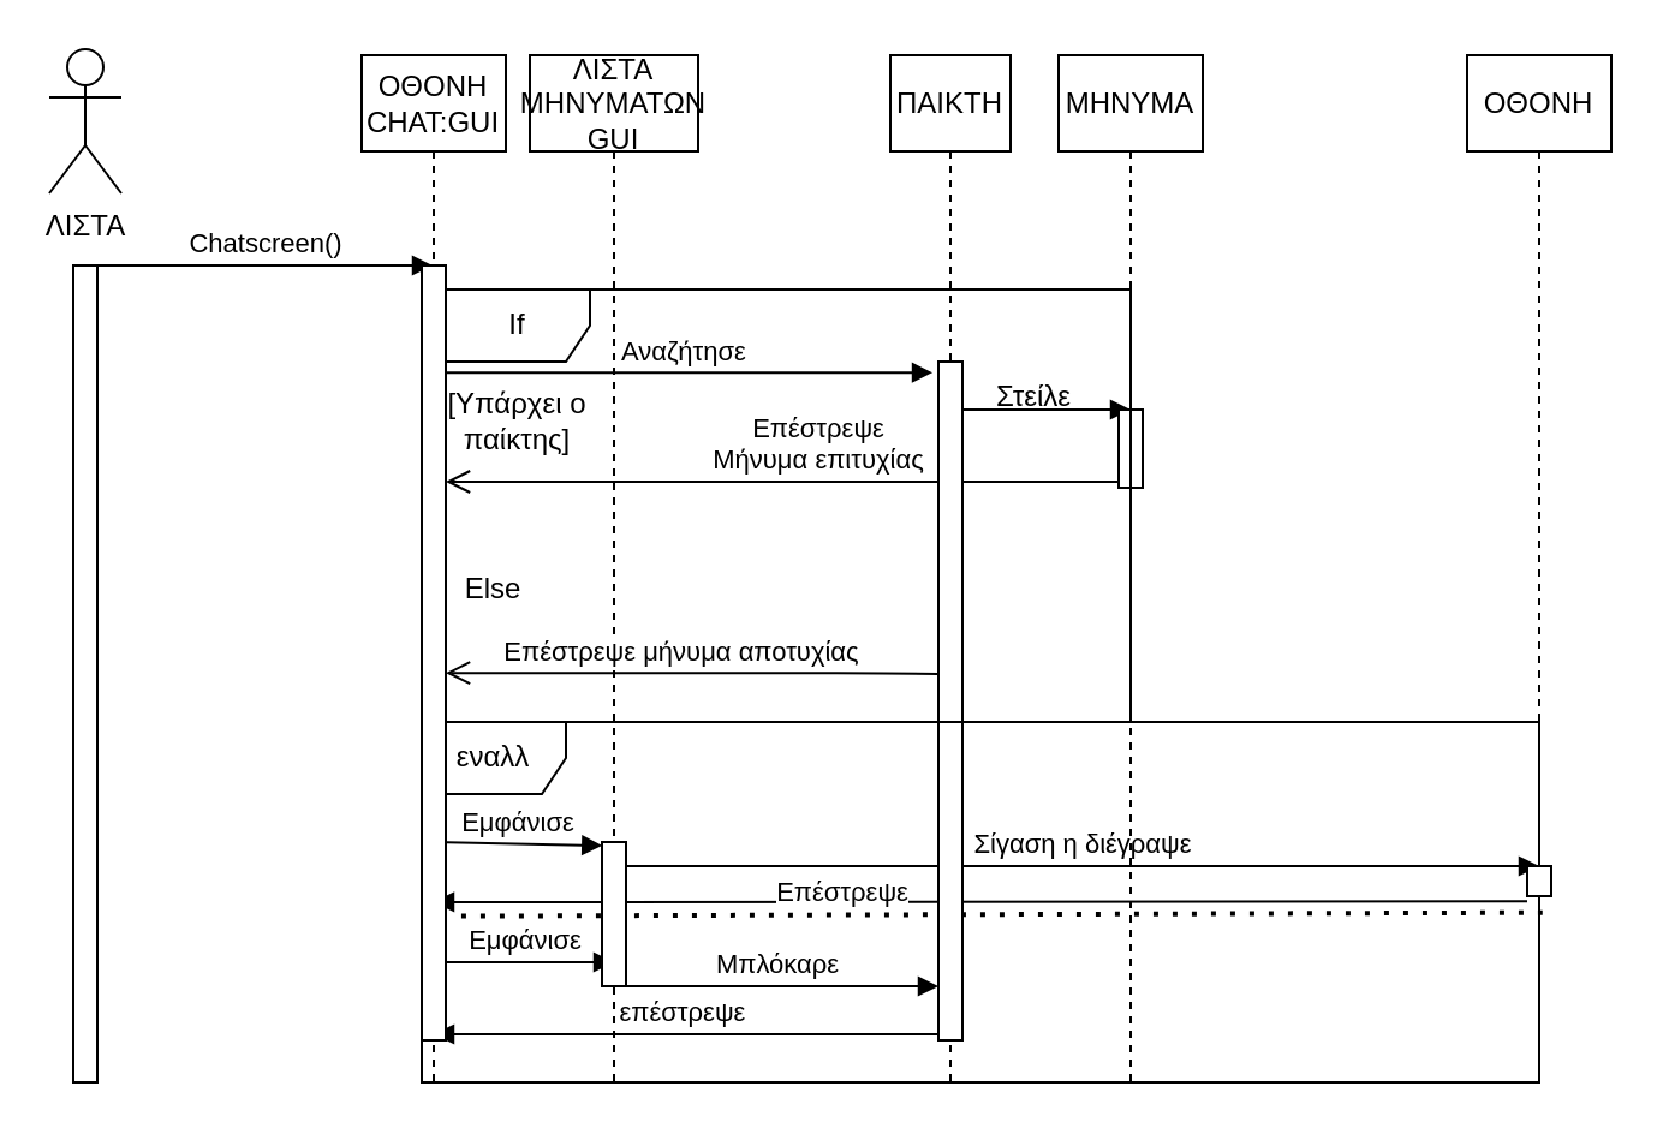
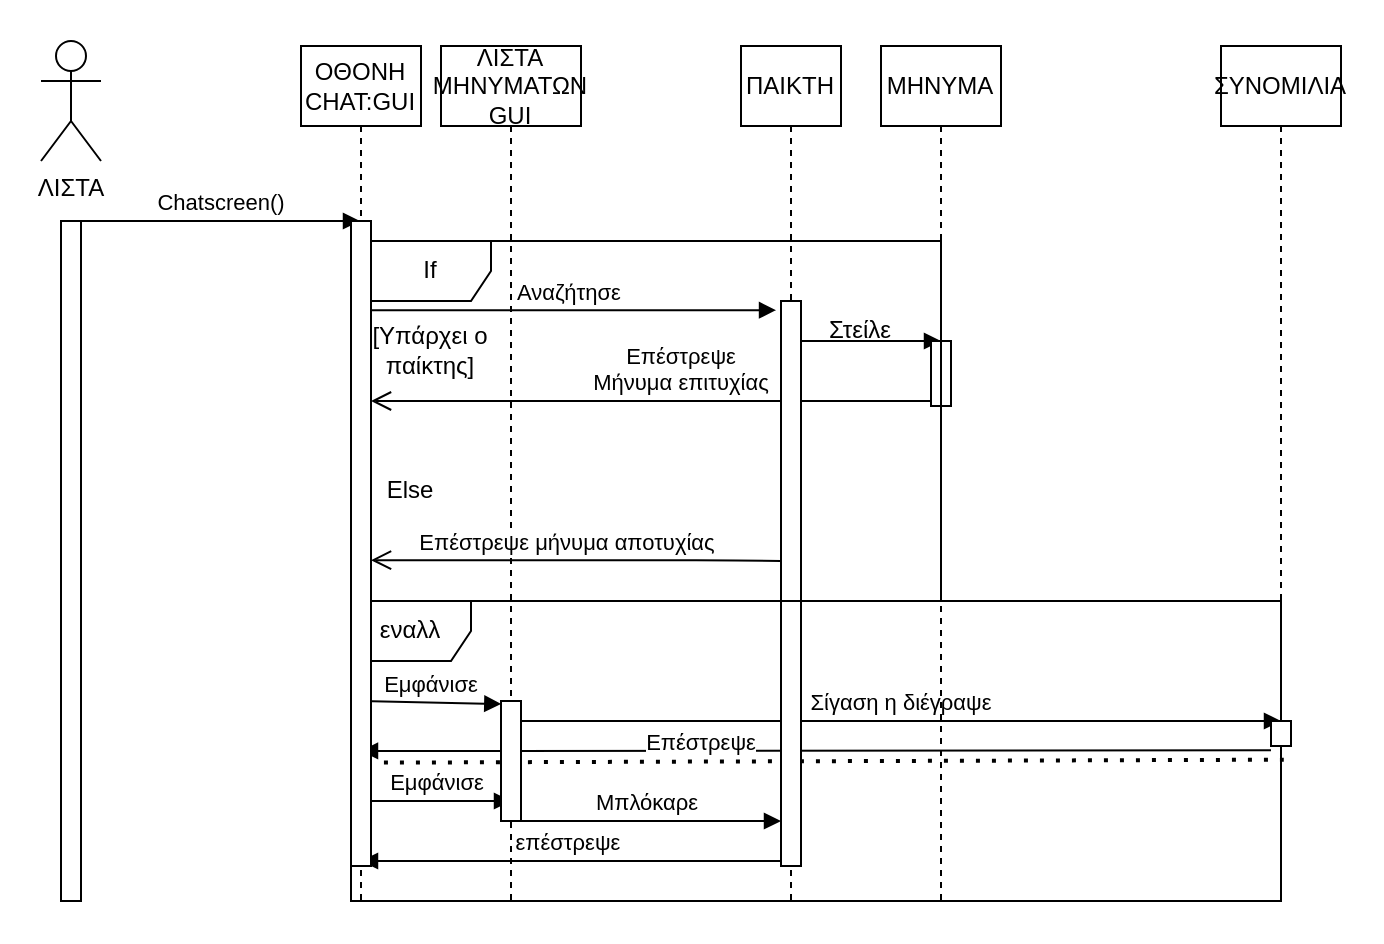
  <mxCell id="0" />
  <mxCell id="1" parent="0" />
  <mxCell id="2" value="εναλλ" style="shape=umlFrame;whiteSpace=wrap;html=1;" parent="1" vertex="1"><mxGeometry x="175" y="300" width="465" height="150" as="geometry" /></mxCell>
  <mxCell id="3" value="Αναζήτησε" style="html=1;verticalAlign=bottom;endArrow=block;entryX=0.438;entryY=0.313;entryDx=0;entryDy=0;entryPerimeter=0;" parent="1" edge="1"><mxGeometry width="80" relative="1" as="geometry"><mxPoint x="179.667" y="154.59" as="sourcePoint" /><mxPoint x="387.52" y="154.59" as="targetPoint" /></mxGeometry></mxCell>
  <mxCell id="4" value="ΛΙΣΤΑ" style="shape=umlActor;verticalLabelPosition=bottom;verticalAlign=top;html=1;" parent="1" vertex="1"><mxGeometry x="20" y="20" width="30" height="60" as="geometry" /></mxCell>
  <mxCell id="5" value="" style="html=1;points=[];perimeter=orthogonalPerimeter;" parent="1" vertex="1"><mxGeometry x="30" y="110" width="10" height="340" as="geometry" /></mxCell>
  <mxCell id="6" value="Chatscreen()" style="html=1;verticalAlign=bottom;endArrow=block;" parent="1" edge="1"><mxGeometry width="80" relative="1" as="geometry"><mxPoint x="40" y="110" as="sourcePoint" /><mxPoint x="179.5" y="110" as="targetPoint" /></mxGeometry></mxCell>
  <mxCell id="7" value="[Υπάρχει ο παίκτης]" style="text;html=1;strokeColor=none;fillColor=none;align=center;verticalAlign=middle;whiteSpace=wrap;" parent="1" vertex="1"><mxGeometry x="185" y="160" width="60" height="30" as="geometry" /></mxCell>
  <mxCell id="8" value="Else" style="text;html=1;strokeColor=none;fillColor=none;align=center;verticalAlign=middle;whiteSpace=wrap;" parent="1" vertex="1"><mxGeometry x="175" y="230" width="60" height="30" as="geometry" /></mxCell>
  <mxCell id="9" value="Στείλε" style="text;html=1;strokeColor=none;fillColor=none;align=center;verticalAlign=middle;whiteSpace=wrap;" parent="1" vertex="1"><mxGeometry x="400" y="150" width="60" height="30" as="geometry" /></mxCell>
  <mxCell id="10" value="Επέστρεψε &lt;br&gt;Μήνυμα επιτυχίας" style="html=1;verticalAlign=bottom;endArrow=open;endSize=8;" parent="1" edge="1"><mxGeometry x="-0.088" relative="1" as="geometry"><mxPoint x="470" y="200" as="sourcePoint" /><mxPoint x="185" y="200" as="targetPoint" /><Array as="points"><mxPoint x="435" y="200" /></Array><mxPoint as="offset" /></mxGeometry></mxCell>
  <mxCell id="11" value="" style="endArrow=none;dashed=1;html=1;dashPattern=1 3;strokeWidth=2;exitX=0.001;exitY=0.539;exitDx=0;exitDy=0;exitPerimeter=0;entryX=1.003;entryY=0.529;entryDx=0;entryDy=0;entryPerimeter=0;" parent="1" source="2" target="2" edge="1"><mxGeometry width="50" height="50" relative="1" as="geometry"><mxPoint x="40" y="380" as="sourcePoint" /><mxPoint x="630" y="370" as="targetPoint" /></mxGeometry></mxCell>
  <mxCell id="12" value="Εμφάνισε" style="html=1;verticalAlign=bottom;endArrow=block;entryX=0.015;entryY=0.025;entryDx=0;entryDy=0;entryPerimeter=0;" parent="1" target="22" edge="1"><mxGeometry width="80" relative="1" as="geometry"><mxPoint x="180" y="350" as="sourcePoint" /><mxPoint x="259.5" y="350" as="targetPoint" /><mxPoint as="offset" /></mxGeometry></mxCell>
  <mxCell id="13" value="Σίγαση η διέγραψε" style="html=1;verticalAlign=bottom;endArrow=block;" parent="1" edge="1"><mxGeometry width="80" relative="1" as="geometry"><mxPoint x="259.667" y="360" as="sourcePoint" /><mxPoint x="640" y="360" as="targetPoint" /><mxPoint as="offset" /></mxGeometry></mxCell>
  <mxCell id="14" value="Επέστρεψε" style="html=1;verticalAlign=bottom;endArrow=block;" parent="1" edge="1"><mxGeometry x="0.253" y="5" width="80" relative="1" as="geometry"><mxPoint x="635" y="374.66" as="sourcePoint" /><mxPoint x="180" y="375" as="targetPoint" /><mxPoint as="offset" /></mxGeometry></mxCell>
  <mxCell id="15" value="Εμφάνισε" style="html=1;verticalAlign=bottom;endArrow=block;" parent="1" edge="1"><mxGeometry width="80" relative="1" as="geometry"><mxPoint x="180" y="400" as="sourcePoint" /><mxPoint x="255" y="400" as="targetPoint" /><mxPoint as="offset" /></mxGeometry></mxCell>
  <mxCell id="16" value="επέστρεψε&amp;nbsp;" style="html=1;verticalAlign=bottom;endArrow=block;" parent="1" edge="1"><mxGeometry width="80" relative="1" as="geometry"><mxPoint x="390" y="430" as="sourcePoint" /><mxPoint x="180" y="430" as="targetPoint" /><mxPoint as="offset" /></mxGeometry></mxCell>
  <mxCell id="17" value="" style="html=1;verticalAlign=bottom;endArrow=block;" parent="1" edge="1"><mxGeometry width="80" relative="1" as="geometry"><mxPoint x="390.5" y="170" as="sourcePoint" /><mxPoint x="470" y="170" as="targetPoint" /></mxGeometry></mxCell>
  <mxCell id="18" value="Μπλόκαρε" style="html=1;verticalAlign=bottom;endArrow=block;" parent="1" edge="1"><mxGeometry width="80" relative="1" as="geometry"><mxPoint x="254.81" y="410" as="sourcePoint" /><mxPoint x="390" y="410" as="targetPoint" /><mxPoint as="offset" /></mxGeometry></mxCell>
  <mxCell id="19" value="OΘΟΝΗ CHAT:GUI" style="shape=umlLifeline;perimeter=lifelinePerimeter;whiteSpace=wrap;html=1;container=1;collapsible=0;recursiveResize=0;outlineConnect=0;" parent="1" vertex="1"><mxGeometry x="150" y="22.5" width="60" height="427.5" as="geometry" /></mxCell>
  <mxCell id="20" value="" style="html=1;points=[];perimeter=orthogonalPerimeter;" parent="19" vertex="1"><mxGeometry x="25" y="87.5" width="10" height="322.5" as="geometry" /></mxCell>
  <mxCell id="21" value="ΛΙΣΤΑ ΜΗΝΥΜΑΤΩΝ GUI" style="shape=umlLifeline;perimeter=lifelinePerimeter;whiteSpace=wrap;html=1;container=1;collapsible=0;recursiveResize=0;outlineConnect=0;" parent="1" vertex="1"><mxGeometry x="220" y="22.5" width="70" height="427.5" as="geometry" /></mxCell>
  <mxCell id="22" value="" style="html=1;points=[];perimeter=orthogonalPerimeter;" parent="1" vertex="1"><mxGeometry x="250" y="350" width="10" height="60" as="geometry" /></mxCell>
  <mxCell id="23" value="ΠΑΙΚΤΗ" style="shape=umlLifeline;perimeter=lifelinePerimeter;whiteSpace=wrap;html=1;container=1;collapsible=0;recursiveResize=0;outlineConnect=0;" parent="1" vertex="1"><mxGeometry x="370" y="22.5" width="50" height="427.5" as="geometry" /></mxCell>
  <mxCell id="24" value="" style="html=1;points=[];perimeter=orthogonalPerimeter;" parent="23" vertex="1"><mxGeometry x="20" y="127.5" width="10" height="282.5" as="geometry" /></mxCell>
  <mxCell id="25" value="ΜΗΝΥΜΑ" style="shape=umlLifeline;perimeter=lifelinePerimeter;whiteSpace=wrap;html=1;container=1;collapsible=0;recursiveResize=0;outlineConnect=0;" parent="1" vertex="1"><mxGeometry x="440" y="22.5" width="60" height="427.5" as="geometry" /></mxCell>
  <mxCell id="26" value="" style="html=1;points=[];perimeter=orthogonalPerimeter;" parent="25" vertex="1"><mxGeometry x="25" y="147.5" width="10" height="32.5" as="geometry" /></mxCell>
  <mxCell id="27" value="" style="html=1;points=[];perimeter=orthogonalPerimeter;" vertex="1" parent="25"><mxGeometry x="25" y="147.5" width="10" height="32.5" as="geometry" /></mxCell>
  <mxCell id="28" value="Επέστρεψε μήνυμα αποτυχίας" style="html=1;verticalAlign=bottom;endArrow=open;endSize=8;" parent="1" edge="1"><mxGeometry x="0.048" relative="1" as="geometry"><mxPoint x="390" y="280" as="sourcePoint" /><mxPoint x="185" y="279.58" as="targetPoint" /><Array as="points"><mxPoint x="357.5" y="279.58" /></Array><mxPoint as="offset" /></mxGeometry></mxCell>
  <mxCell id="29" value="If" style="shape=umlFrame;whiteSpace=wrap;html=1;" parent="1" vertex="1"><mxGeometry x="185" y="120" width="285" height="180" as="geometry" /></mxCell>
- <mxCell id="30" value="OΘΟΝΗ" style="shape=umlLifeline;perimeter=lifelinePerimeter;whiteSpace=wrap;html=1;container=1;collapsible=0;recursiveResize=0;outlineConnect=0;" parent="1" vertex="1"><mxGeometry x="610" y="22.5" width="60" height="427.5" as="geometry" /></mxCell>
+ <mxCell id="30" value="ΣΥΝΟΜΙΛΙΑ" style="shape=umlLifeline;perimeter=lifelinePerimeter;whiteSpace=wrap;html=1;container=1;collapsible=0;recursiveResize=0;outlineConnect=0;" parent="1" vertex="1"><mxGeometry x="610" y="22.5" width="60" height="427.5" as="geometry" /></mxCell>
  <mxCell id="31" value="" style="html=1;points=[];perimeter=orthogonalPerimeter;" parent="30" vertex="1"><mxGeometry x="25" y="337.5" width="10" height="12.5" as="geometry" /></mxCell>
